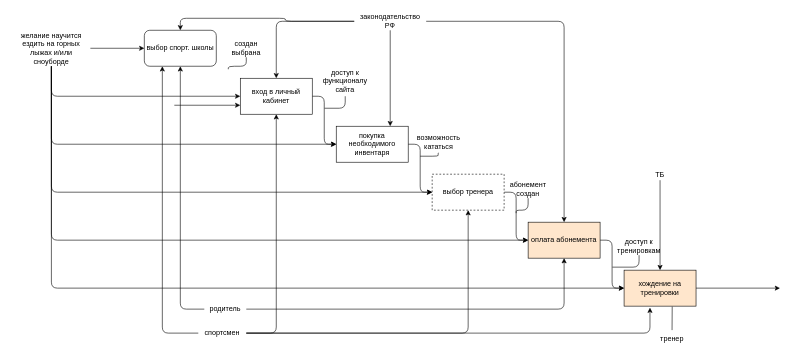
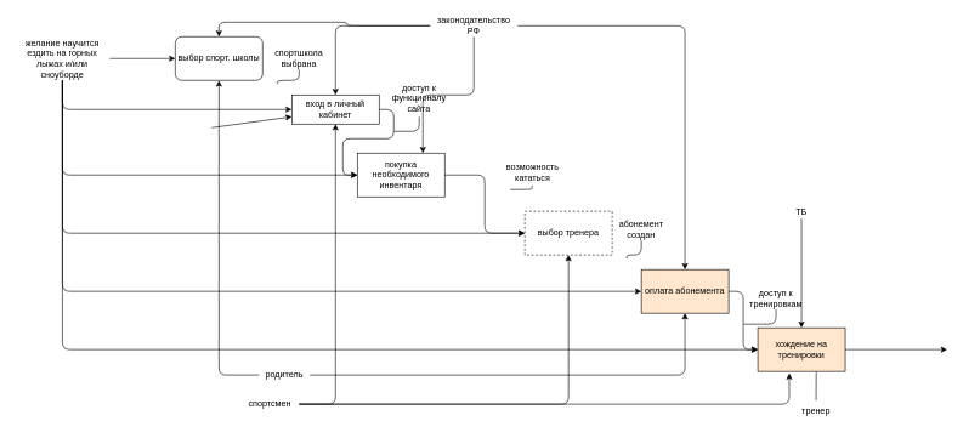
  <mxCell id="0" />
  <mxCell id="1" parent="0" />
  <mxCell id="2" value="выбор спорт. школы" style="whiteSpace=wrap;html=1;rounded=1;" parent="1" vertex="1"><mxGeometry x="240" y="50" width="120" height="60" as="geometry" /></mxCell>
  <mxCell id="3" style="edgeStyle=orthogonalEdgeStyle;rounded=1;orthogonalLoop=1;jettySize=auto;html=1;exitX=1;exitY=0.5;exitDx=0;exitDy=0;entryX=0;entryY=0.5;entryDx=0;entryDy=0;" parent="1" source="9" target="2" edge="1"><mxGeometry relative="1" as="geometry" /></mxCell>
  <mxCell id="4" style="edgeStyle=orthogonalEdgeStyle;rounded=1;orthogonalLoop=1;jettySize=auto;html=1;exitX=0.5;exitY=1;exitDx=0;exitDy=0;entryX=0;entryY=0.5;entryDx=0;entryDy=0;" parent="1" source="9" target="11" edge="1"><mxGeometry relative="1" as="geometry" /></mxCell>
  <mxCell id="5" style="edgeStyle=orthogonalEdgeStyle;rounded=1;orthogonalLoop=1;jettySize=auto;html=1;exitX=0.5;exitY=1;exitDx=0;exitDy=0;entryX=0;entryY=0.5;entryDx=0;entryDy=0;" parent="1" source="9" target="13" edge="1"><mxGeometry relative="1" as="geometry" /></mxCell>
  <mxCell id="6" style="edgeStyle=orthogonalEdgeStyle;rounded=1;orthogonalLoop=1;jettySize=auto;html=1;exitX=0.5;exitY=1;exitDx=0;exitDy=0;entryX=0;entryY=0.5;entryDx=0;entryDy=0;" parent="1" source="9" target="15" edge="1"><mxGeometry relative="1" as="geometry" /></mxCell>
  <mxCell id="7" style="edgeStyle=orthogonalEdgeStyle;rounded=1;orthogonalLoop=1;jettySize=auto;html=1;exitX=0.5;exitY=1;exitDx=0;exitDy=0;entryX=0;entryY=0.5;entryDx=0;entryDy=0;" parent="1" source="9" target="17" edge="1"><mxGeometry relative="1" as="geometry" /></mxCell>
  <mxCell id="8" style="edgeStyle=orthogonalEdgeStyle;rounded=1;orthogonalLoop=1;jettySize=auto;html=1;exitX=0.5;exitY=1;exitDx=0;exitDy=0;entryX=0;entryY=0.5;entryDx=0;entryDy=0;" parent="1" source="9" target="19" edge="1"><mxGeometry relative="1" as="geometry" /></mxCell>
  <mxCell id="9" value="желание научится ездить на горных лыжах и/или сноуборде" style="text;html=1;strokeColor=none;fillColor=none;align=center;verticalAlign=middle;whiteSpace=wrap;rounded=0;" parent="1" vertex="1"><mxGeometry x="20" y="50" width="130" height="60" as="geometry" /></mxCell>
  <mxCell id="10" style="edgeStyle=orthogonalEdgeStyle;rounded=1;orthogonalLoop=1;jettySize=auto;html=1;exitX=1;exitY=0.5;exitDx=0;exitDy=0;entryX=0;entryY=0.5;entryDx=0;entryDy=0;" parent="1" source="11" target="13" edge="1"><mxGeometry relative="1" as="geometry" /></mxCell>
- <mxCell id="11" value="вход в личный кабинет" style="rounded=0;whiteSpace=wrap;html=1;" parent="1" vertex="1"><mxGeometry x="400" y="130" width="120" height="60" as="geometry" /></mxCell>
+ <mxCell id="11" value="вход в личный кабинет" style="rounded=0;whiteSpace=wrap;html=1;" parent="1" vertex="1"><mxGeometry x="400" y="130" width="120" height="40" as="geometry" /></mxCell>
  <mxCell id="12" style="edgeStyle=orthogonalEdgeStyle;rounded=1;orthogonalLoop=1;jettySize=auto;html=1;exitX=1;exitY=0.5;exitDx=0;exitDy=0;entryX=0;entryY=0.5;entryDx=0;entryDy=0;" parent="1" source="13" target="15" edge="1"><mxGeometry relative="1" as="geometry" /></mxCell>
- <mxCell id="13" value="покупка необходимого инвентаря" style="rounded=0;whiteSpace=wrap;html=1;" parent="1" vertex="1"><mxGeometry x="560" y="210" width="120" height="60" as="geometry" /></mxCell>
- <mxCell id="14" style="edgeStyle=orthogonalEdgeStyle;rounded=1;orthogonalLoop=1;jettySize=auto;html=1;exitX=1;exitY=0.5;exitDx=0;exitDy=0;entryX=0;entryY=0.5;entryDx=0;entryDy=0;" parent="1" source="15" target="17" edge="1"><mxGeometry relative="1" as="geometry" /></mxCell>
+ <mxCell id="13" value="покупка необходимого инвентаря" style="rounded=0;whiteSpace=wrap;html=1;" parent="1" vertex="1"><mxGeometry x="490" y="210" width="120" height="60" as="geometry" /></mxCell>
  <mxCell id="15" value="выбор тренера" style="rounded=0;whiteSpace=wrap;html=1;dashed=1;" parent="1" vertex="1"><mxGeometry x="720" y="290" width="120" height="60" as="geometry" /></mxCell>
  <mxCell id="16" style="edgeStyle=orthogonalEdgeStyle;rounded=1;orthogonalLoop=1;jettySize=auto;html=1;exitX=1;exitY=0.5;exitDx=0;exitDy=0;entryX=0;entryY=0.5;entryDx=0;entryDy=0;" parent="1" source="17" target="19" edge="1"><mxGeometry relative="1" as="geometry" /></mxCell>
  <mxCell id="17" value="оплата абонемента" style="rounded=0;whiteSpace=wrap;html=1;fillColor=#ffe6cc;" parent="1" vertex="1"><mxGeometry x="880" y="370" width="120" height="60" as="geometry" /></mxCell>
  <mxCell id="18" style="edgeStyle=orthogonalEdgeStyle;rounded=1;orthogonalLoop=1;jettySize=auto;html=1;exitX=1;exitY=0.5;exitDx=0;exitDy=0;" parent="1" source="19" edge="1"><mxGeometry relative="1" as="geometry"><mxPoint x="1300" y="480" as="targetPoint" /></mxGeometry></mxCell>
  <mxCell id="19" value="хождение на тренировки" style="rounded=0;whiteSpace=wrap;html=1;fillColor=#ffe6cc;" parent="1" vertex="1"><mxGeometry x="1040" y="450" width="120" height="60" as="geometry" /></mxCell>
  <mxCell id="20" style="edgeStyle=orthogonalEdgeStyle;rounded=1;orthogonalLoop=1;jettySize=auto;html=1;exitX=1;exitY=0.5;exitDx=0;exitDy=0;entryX=0.5;entryY=0;entryDx=0;entryDy=0;" parent="1" source="24" target="17" edge="1"><mxGeometry relative="1" as="geometry" /></mxCell>
  <mxCell id="21" style="edgeStyle=orthogonalEdgeStyle;rounded=1;orthogonalLoop=1;jettySize=auto;html=1;exitX=0;exitY=0.5;exitDx=0;exitDy=0;entryX=0.5;entryY=0;entryDx=0;entryDy=0;" parent="1" source="24" target="11" edge="1"><mxGeometry relative="1" as="geometry" /></mxCell>
  <mxCell id="22" style="edgeStyle=orthogonalEdgeStyle;rounded=1;orthogonalLoop=1;jettySize=auto;html=1;exitX=0;exitY=0.5;exitDx=0;exitDy=0;entryX=0.5;entryY=0;entryDx=0;entryDy=0;" parent="1" source="24" target="2" edge="1"><mxGeometry relative="1" as="geometry" /></mxCell>
  <mxCell id="23" style="edgeStyle=orthogonalEdgeStyle;rounded=1;orthogonalLoop=1;jettySize=auto;html=1;exitX=0.5;exitY=1;exitDx=0;exitDy=0;entryX=0.75;entryY=0;entryDx=0;entryDy=0;endArrow=classic;endFill=1;" parent="1" source="24" target="13" edge="1"><mxGeometry relative="1" as="geometry" /></mxCell>
  <mxCell id="24" value="законодательство РФ" style="text;html=1;strokeColor=none;fillColor=none;align=center;verticalAlign=middle;whiteSpace=wrap;rounded=0;" parent="1" vertex="1"><mxGeometry x="590" y="20" width="120" height="30" as="geometry" /></mxCell>
  <mxCell id="25" style="edgeStyle=orthogonalEdgeStyle;rounded=1;orthogonalLoop=1;jettySize=auto;html=1;exitX=1;exitY=0.5;exitDx=0;exitDy=0;" parent="1" source="29" target="11" edge="1"><mxGeometry relative="1" as="geometry" /></mxCell>
  <mxCell id="26" style="edgeStyle=orthogonalEdgeStyle;rounded=1;orthogonalLoop=1;jettySize=auto;html=1;exitX=1;exitY=0.5;exitDx=0;exitDy=0;" parent="1" source="29" target="15" edge="1"><mxGeometry relative="1" as="geometry" /></mxCell>
  <mxCell id="27" style="edgeStyle=orthogonalEdgeStyle;rounded=1;orthogonalLoop=1;jettySize=auto;html=1;exitX=1;exitY=0.5;exitDx=0;exitDy=0;entryX=0.36;entryY=1.043;entryDx=0;entryDy=0;entryPerimeter=0;" parent="1" source="29" target="19" edge="1"><mxGeometry relative="1" as="geometry" /></mxCell>
- <mxCell id="28" style="edgeStyle=orthogonalEdgeStyle;rounded=1;orthogonalLoop=1;jettySize=auto;html=1;exitX=0;exitY=0.5;exitDx=0;exitDy=0;entryX=0.25;entryY=1;entryDx=0;entryDy=0;" parent="1" source="29" target="2" edge="1"><mxGeometry relative="1" as="geometry" /></mxCell>
  <mxCell id="29" value="спортсмен" style="text;html=1;strokeColor=none;fillColor=none;align=center;verticalAlign=middle;whiteSpace=wrap;rounded=0;" parent="1" vertex="1"><mxGeometry x="330" y="540" width="80" height="30" as="geometry" /></mxCell>
  <mxCell id="30" style="edgeStyle=orthogonalEdgeStyle;rounded=1;orthogonalLoop=1;jettySize=auto;html=1;exitX=1;exitY=0.5;exitDx=0;exitDy=0;entryX=0.5;entryY=1;entryDx=0;entryDy=0;" parent="1" source="32" target="17" edge="1"><mxGeometry relative="1" as="geometry" /></mxCell>
  <mxCell id="31" style="edgeStyle=orthogonalEdgeStyle;rounded=1;orthogonalLoop=1;jettySize=auto;html=1;exitX=0;exitY=0.5;exitDx=0;exitDy=0;entryX=0.5;entryY=1;entryDx=0;entryDy=0;" parent="1" source="32" target="2" edge="1"><mxGeometry relative="1" as="geometry" /></mxCell>
- <mxCell id="32" value="родитель" style="text;html=1;strokeColor=none;fillColor=none;align=center;verticalAlign=middle;whiteSpace=wrap;rounded=0;" parent="1" vertex="1"><mxGeometry x="340" y="500" width="70" height="30" as="geometry" /></mxCell>
+ <mxCell id="32" value="родитель" style="text;html=1;strokeColor=none;fillColor=none;align=center;verticalAlign=middle;whiteSpace=wrap;rounded=0;" parent="1" vertex="1"><mxGeometry x="355" y="500" width="70" height="30" as="geometry" /></mxCell>
  <mxCell id="33" style="edgeStyle=orthogonalEdgeStyle;rounded=1;orthogonalLoop=1;jettySize=auto;html=1;exitX=0.5;exitY=0;exitDx=0;exitDy=0;entryX=0.669;entryY=1.014;entryDx=0;entryDy=0;entryPerimeter=0;endArrow=none;" parent="1" source="34" target="19" edge="1"><mxGeometry relative="1" as="geometry" /></mxCell>
  <mxCell id="34" value="тренер" style="text;html=1;strokeColor=none;fillColor=none;align=center;verticalAlign=middle;whiteSpace=wrap;rounded=0;" parent="1" vertex="1"><mxGeometry x="1090" y="550" width="60" height="30" as="geometry" /></mxCell>
  <mxCell id="35" value="" style="endArrow=classic;html=1;rounded=1;entryX=0;entryY=0.75;entryDx=0;entryDy=0;" parent="1" target="11" edge="1"><mxGeometry width="50" height="50" relative="1" as="geometry"><mxPoint x="290" y="175" as="sourcePoint" /><mxPoint x="390" y="170" as="targetPoint" /></mxGeometry></mxCell>
  <mxCell id="36" style="edgeStyle=orthogonalEdgeStyle;rounded=1;orthogonalLoop=1;jettySize=auto;html=1;exitX=0.5;exitY=1;exitDx=0;exitDy=0;endArrow=none;endFill=0;" parent="1" source="37" edge="1"><mxGeometry relative="1" as="geometry"><mxPoint x="380" y="115" as="targetPoint" /><Array as="points"><mxPoint x="410" y="110" /><mxPoint x="380" y="110" /></Array></mxGeometry></mxCell>
- <mxCell id="37" value="создан выбрана" style="text;html=1;strokeColor=none;fillColor=none;align=center;verticalAlign=middle;whiteSpace=wrap;rounded=0;" parent="1" vertex="1"><mxGeometry x="380" y="65" width="60" height="30" as="geometry" /></mxCell>
+ <mxCell id="37" value="спортшкола выбрана" style="text;html=1;strokeColor=none;fillColor=none;align=center;verticalAlign=middle;whiteSpace=wrap;rounded=0;" parent="1" vertex="1"><mxGeometry x="380" y="65" width="60" height="30" as="geometry" /></mxCell>
  <mxCell id="38" style="edgeStyle=orthogonalEdgeStyle;rounded=1;orthogonalLoop=1;jettySize=auto;html=1;exitX=0.5;exitY=1;exitDx=0;exitDy=0;endArrow=none;endFill=0;" parent="1" source="39" edge="1"><mxGeometry relative="1" as="geometry"><mxPoint x="540" y="180" as="targetPoint" /></mxGeometry></mxCell>
  <mxCell id="39" value="доступ к функционалу сайта" style="text;html=1;strokeColor=none;fillColor=none;align=center;verticalAlign=middle;whiteSpace=wrap;rounded=0;dashed=1;dashPattern=1 1;" parent="1" vertex="1"><mxGeometry x="530" y="110" width="90" height="50" as="geometry" /></mxCell>
  <mxCell id="40" style="edgeStyle=orthogonalEdgeStyle;rounded=1;orthogonalLoop=1;jettySize=auto;html=1;exitX=0.5;exitY=1;exitDx=0;exitDy=0;endArrow=none;endFill=0;" parent="1" source="41" edge="1"><mxGeometry relative="1" as="geometry"><mxPoint x="860" y="355" as="targetPoint" /><Array as="points"><mxPoint x="880" y="350" /><mxPoint x="860" y="350" /></Array></mxGeometry></mxCell>
  <mxCell id="41" value="абонемент создан" style="text;html=1;strokeColor=none;fillColor=none;align=center;verticalAlign=middle;whiteSpace=wrap;rounded=0;dashed=1;dashPattern=1 1;" parent="1" vertex="1"><mxGeometry x="850" y="300" width="60" height="30" as="geometry" /></mxCell>
  <mxCell id="42" style="edgeStyle=orthogonalEdgeStyle;rounded=1;orthogonalLoop=1;jettySize=auto;html=1;exitX=0.5;exitY=1;exitDx=0;exitDy=0;endArrow=none;endFill=0;" parent="1" source="43" edge="1"><mxGeometry relative="1" as="geometry"><mxPoint x="1020" y="445" as="targetPoint" /></mxGeometry></mxCell>
  <mxCell id="43" value="доступ к тренировкам" style="text;html=1;strokeColor=none;fillColor=none;align=center;verticalAlign=middle;whiteSpace=wrap;rounded=0;dashed=1;dashPattern=1 1;" parent="1" vertex="1"><mxGeometry x="1035" y="395" width="60" height="30" as="geometry" /></mxCell>
  <mxCell id="44" style="edgeStyle=orthogonalEdgeStyle;rounded=1;orthogonalLoop=1;jettySize=auto;html=1;exitX=0.5;exitY=1;exitDx=0;exitDy=0;endArrow=none;endFill=0;" parent="1" source="45" edge="1"><mxGeometry relative="1" as="geometry"><mxPoint x="700" y="260" as="targetPoint" /><Array as="points"><mxPoint x="730" y="260" /></Array></mxGeometry></mxCell>
  <mxCell id="45" value="возможность кататься" style="text;html=1;strokeColor=none;fillColor=none;align=center;verticalAlign=middle;whiteSpace=wrap;rounded=0;dashed=1;dashPattern=1 1;" parent="1" vertex="1"><mxGeometry x="701" y="219.5" width="60" height="35" as="geometry" /></mxCell>
  <mxCell id="46" value="" style="endArrow=classic;html=1;rounded=1;" parent="1" target="19" edge="1"><mxGeometry width="50" height="50" relative="1" as="geometry"><mxPoint x="1100" y="300" as="sourcePoint" /><mxPoint x="1150" y="340" as="targetPoint" /></mxGeometry></mxCell>
  <mxCell id="47" value="ТБ" style="text;html=1;strokeColor=none;fillColor=none;align=center;verticalAlign=middle;whiteSpace=wrap;rounded=0;dashed=1;dashPattern=1 1;" parent="1" vertex="1"><mxGeometry x="1070" y="276" width="60" height="30" as="geometry" /></mxCell>
